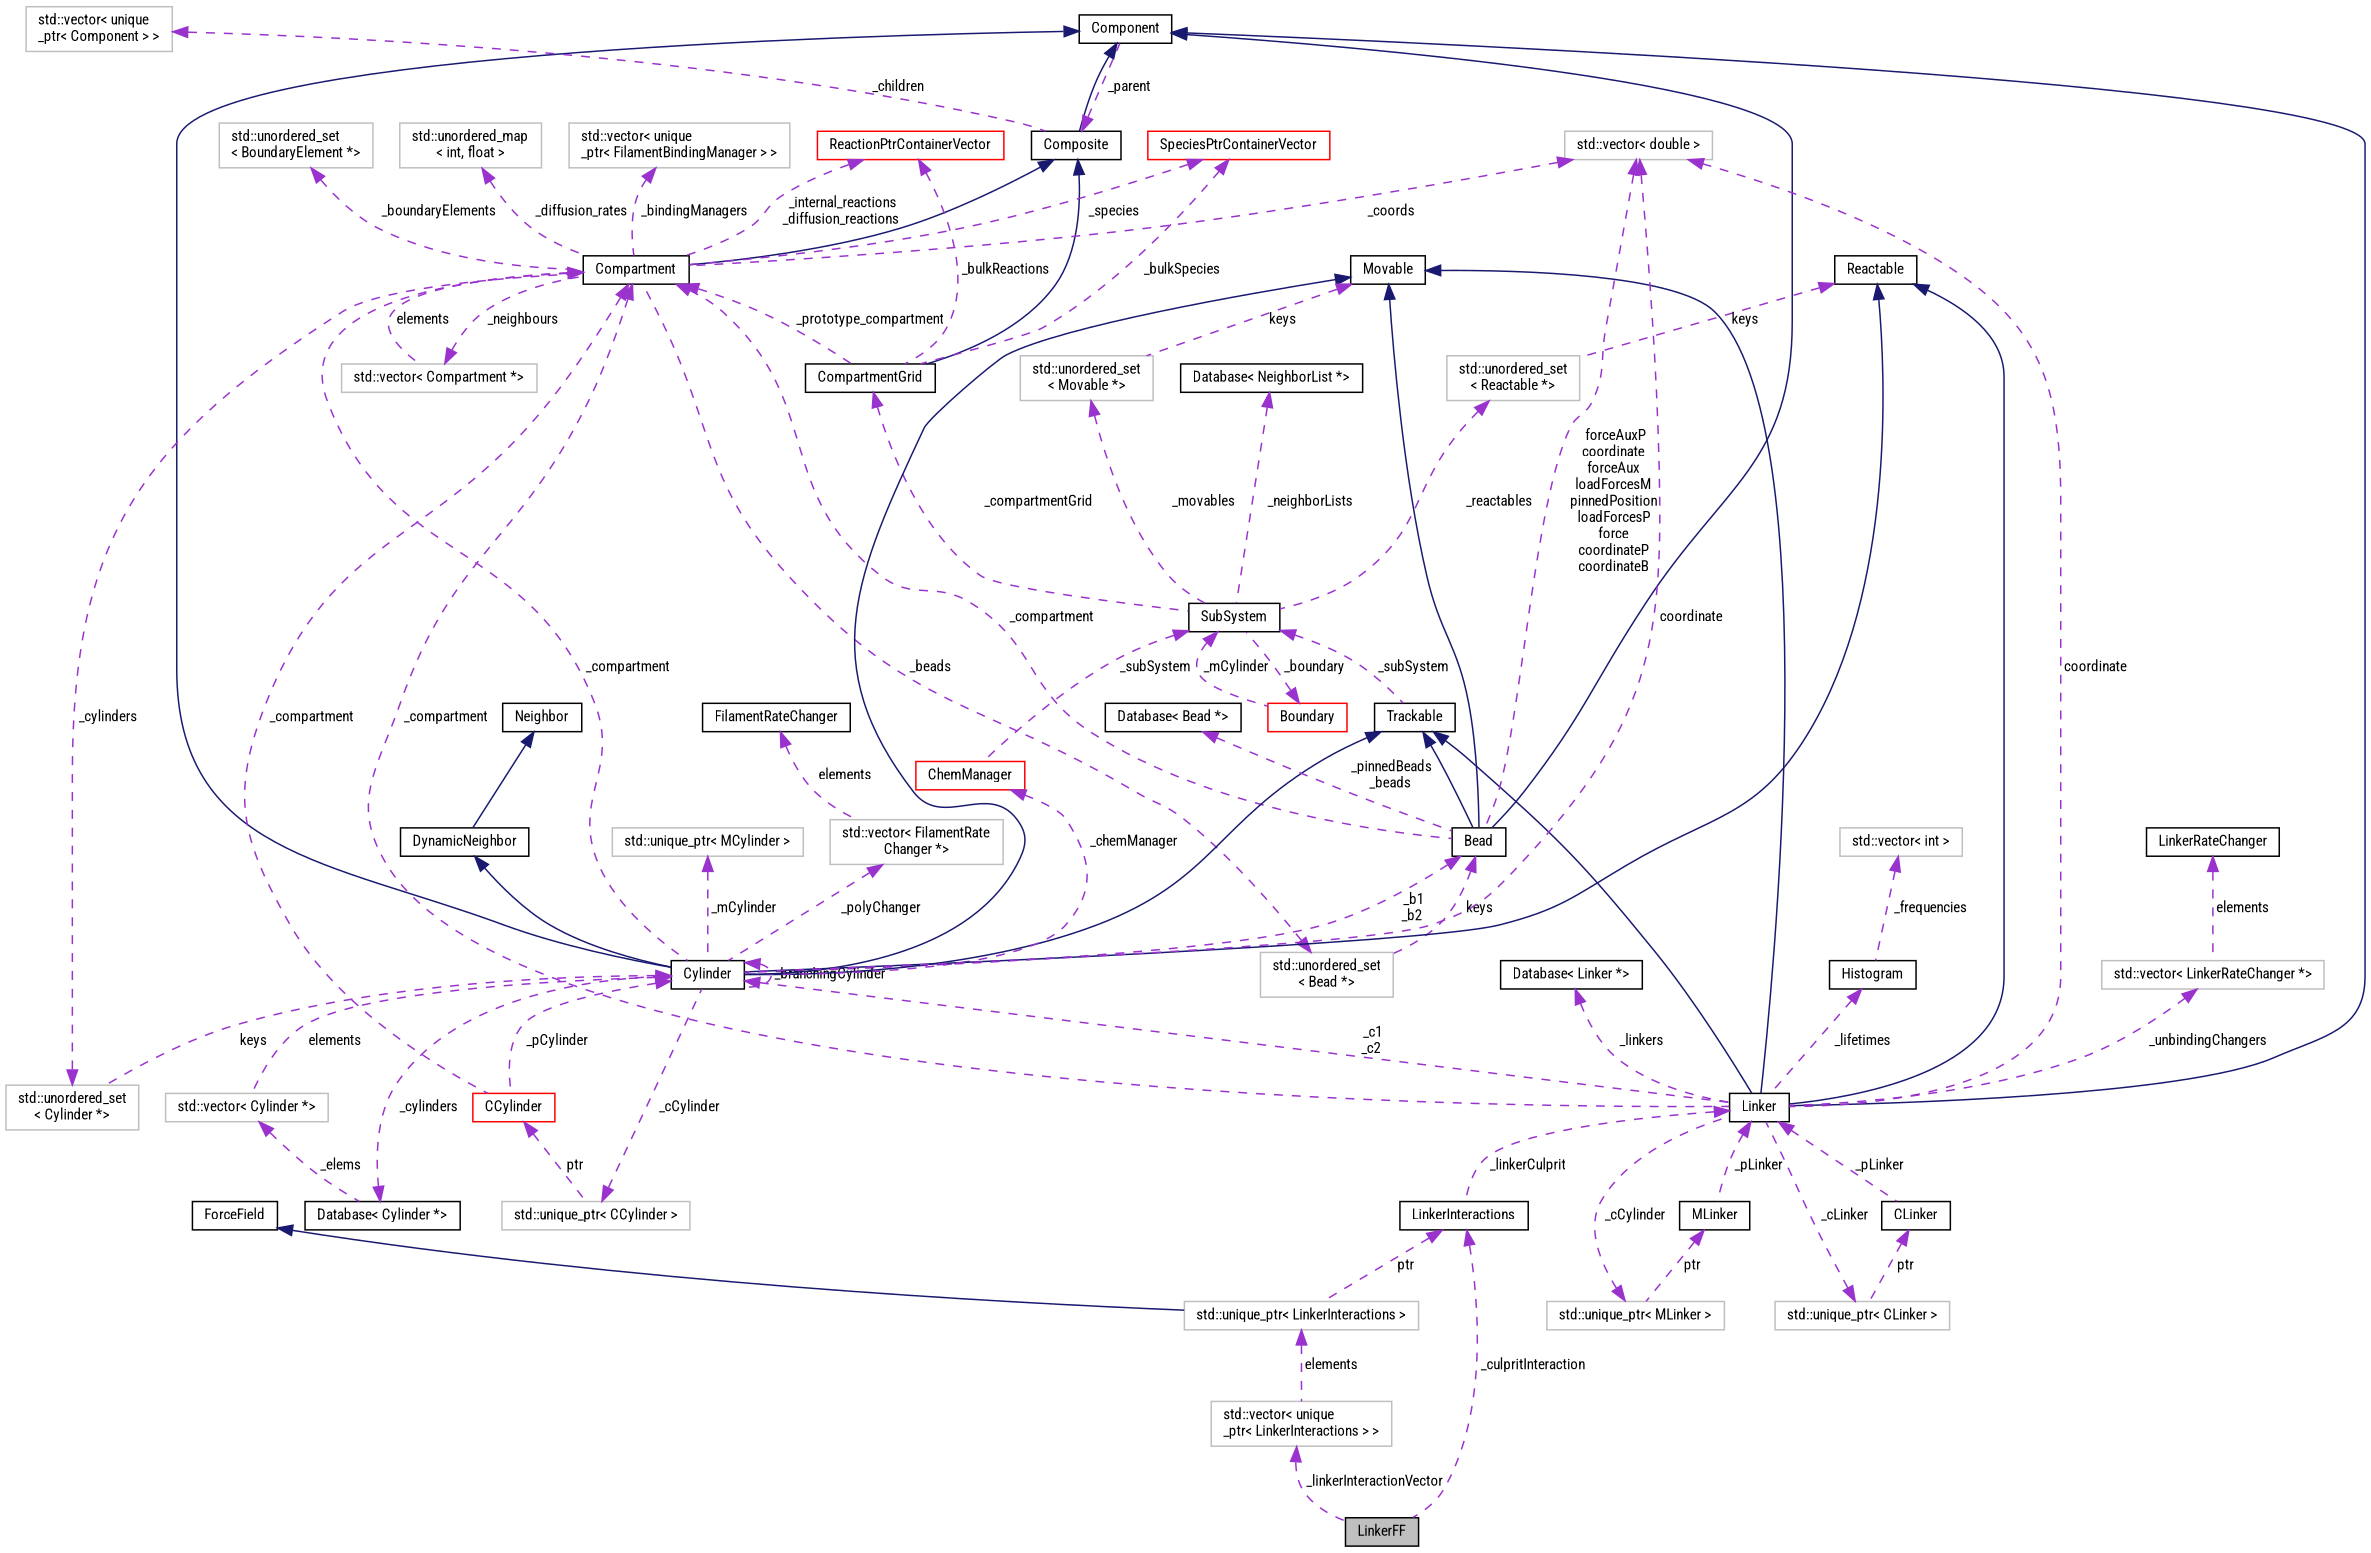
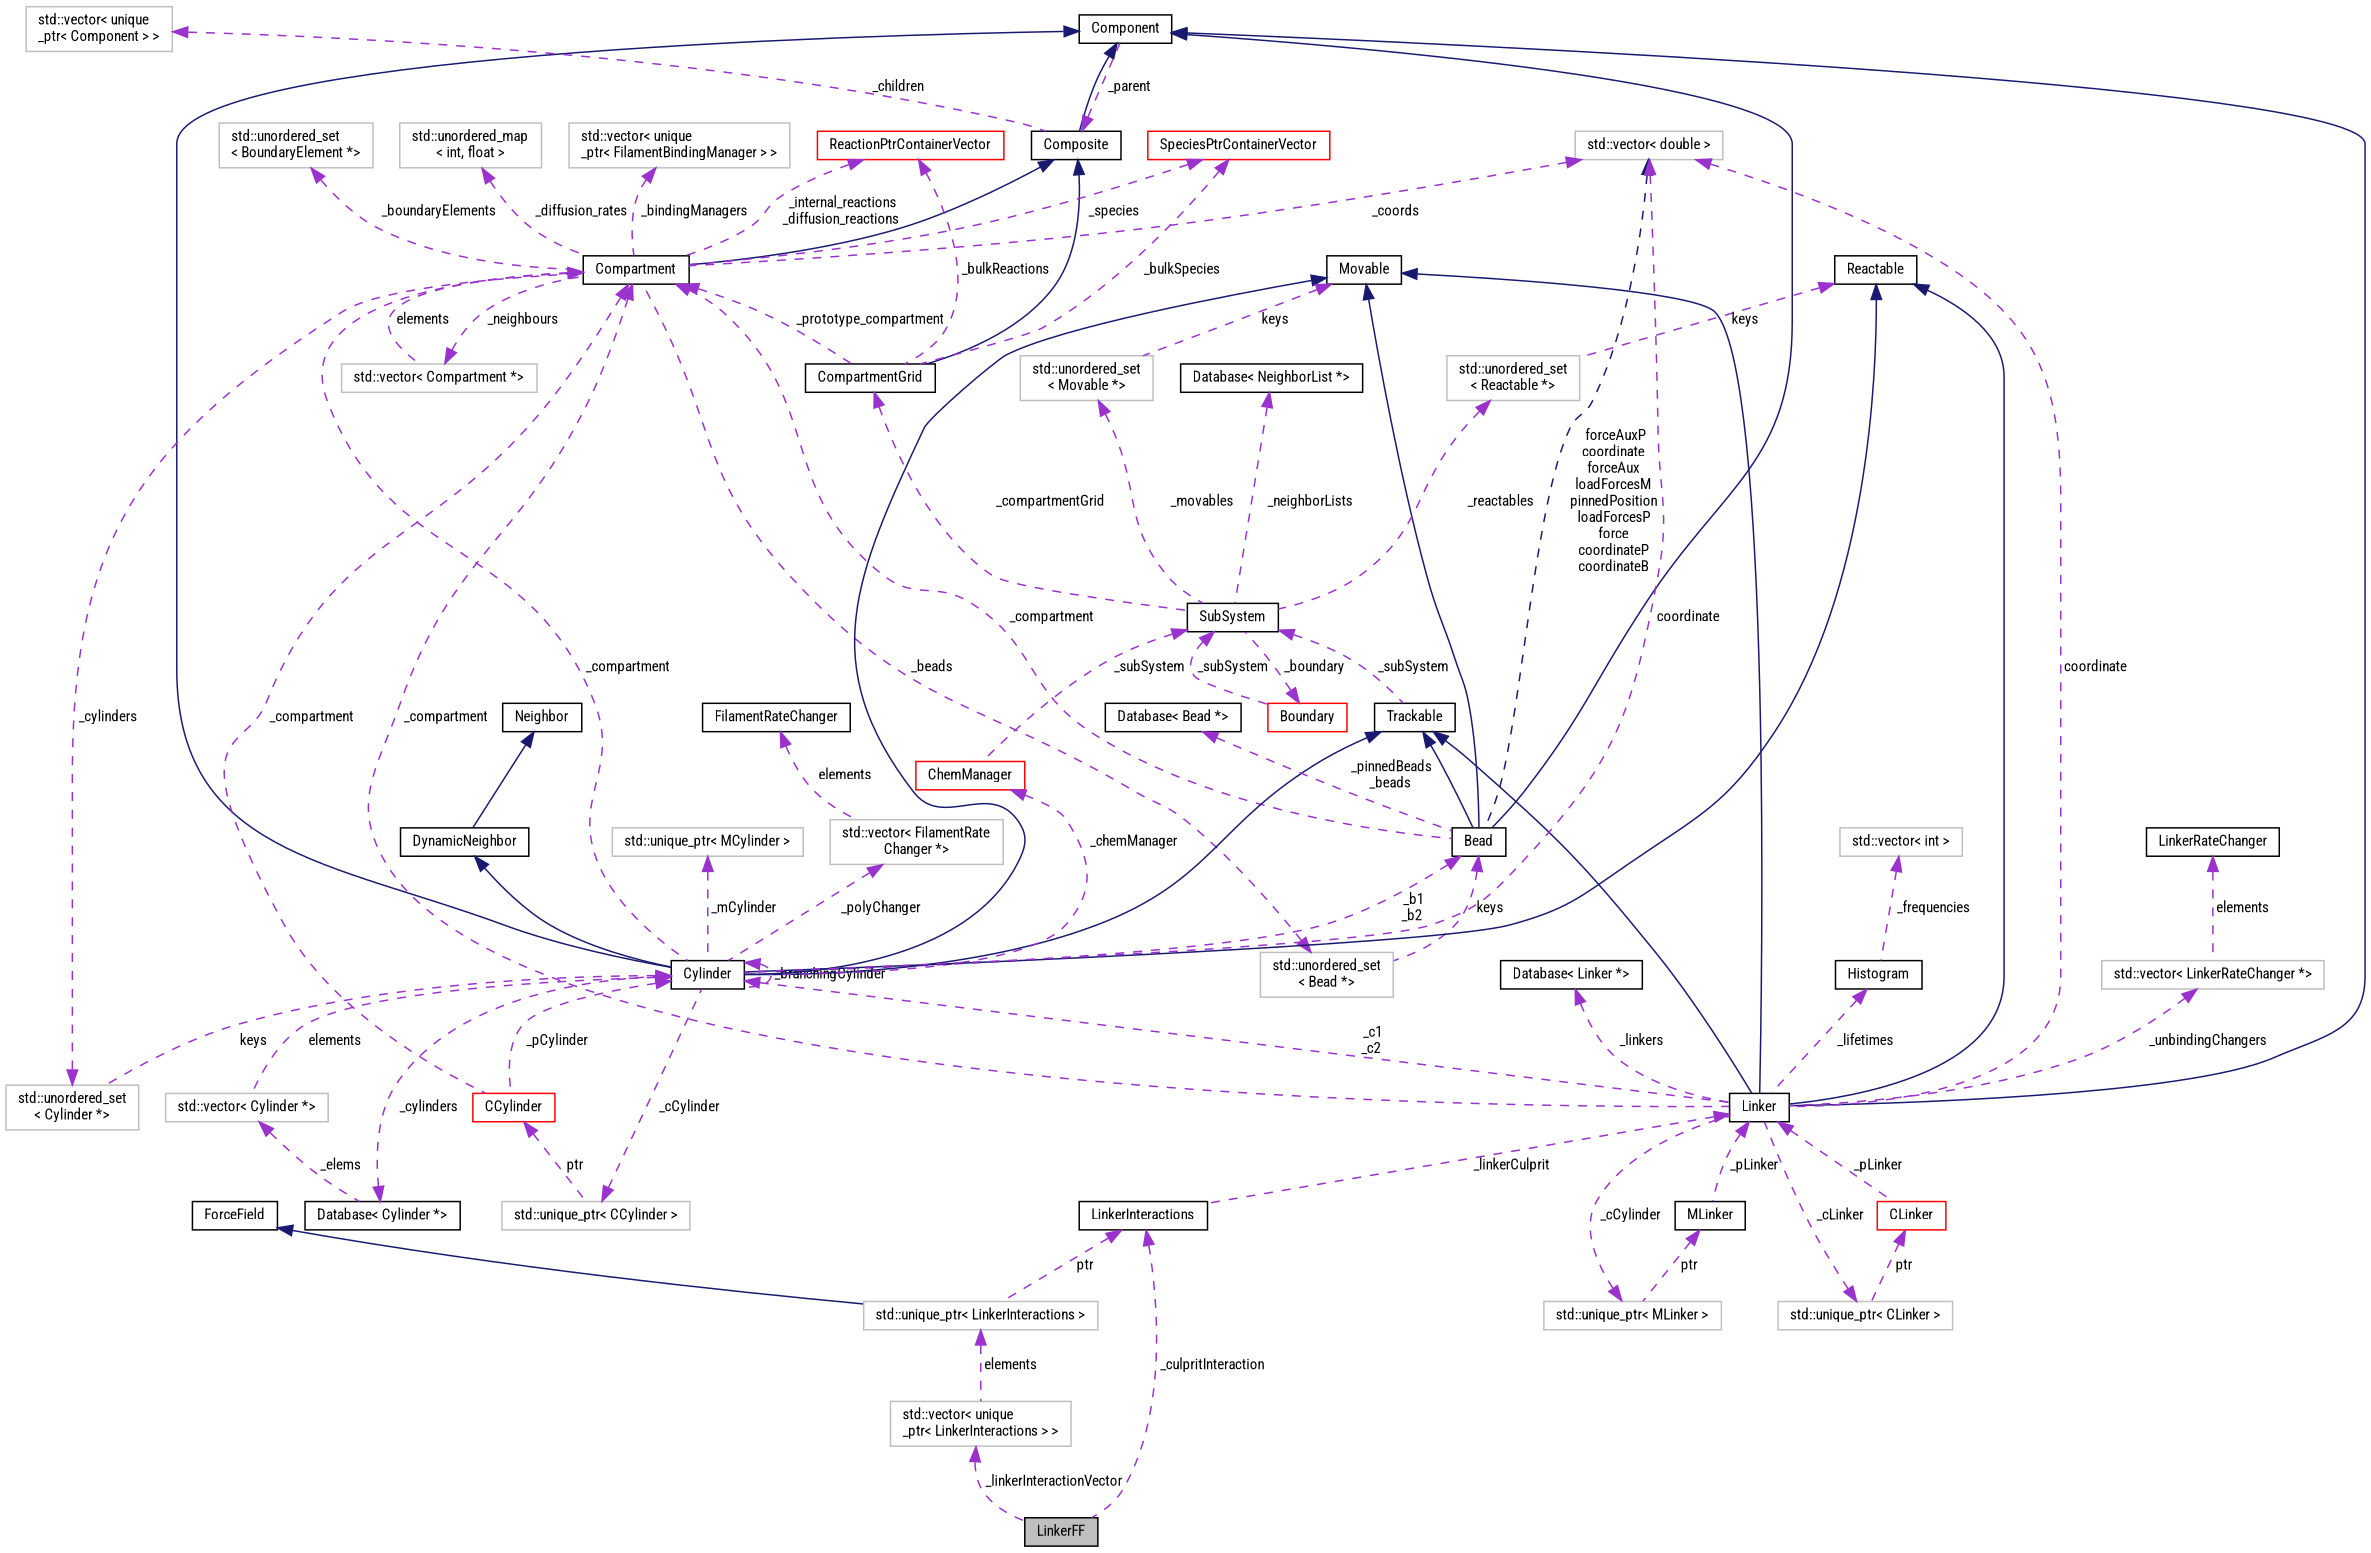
  digraph {
    fontname="Roboto Condensed"
    node [color=black fillcolor=white fontname="Roboto Condensed" fontsize=10 shape=record style=filled]
    edge [color=darkorchid3 dir=back fontname="Roboto Condensed" fontsize=10 labelfontname=Helvetica labelfontsize=10 style=dashed]
    n1 [fillcolor=grey75 fontcolor=black height=0.2 label=LinkerFF width=0.4]
    n2 [height=0.2 label=ForceField width=0.4]
    n3 [color=grey75 height=0.2 label="std::unique_ptr\< LinkerInteractions \>" width=0.4]
    n4 [color=grey75 height=0.2 label="std::vector\< unique\l_ptr\< LinkerInteractions \> \>" width=0.4]
    n5 [height=0.2 label=LinkerInteractions width=0.4]
    n6 [height=0.2 label=Linker width=0.4]
    n7 [height=0.2 label=MLinker width=0.4]
-   n8 [height=0.2 label=CLinker width=0.4]
+   n8 [color=red height=0.2 label=CLinker width=0.4]
    n9 [color=grey75 height=0.2 label="std::unique_ptr\< MLinker \>" width=0.4]
    n10 [color=grey75 height=0.2 label="std::unique_ptr\< CLinker \>" width=0.4]
    n11 [height=0.2 label=Component width=0.4]
    n12 [height=0.2 label=Composite width=0.4]
    n13 [height=0.2 label=Bead width=0.4]
    n14 [height=0.2 label=Cylinder width=0.4]
    n15 [height=0.2 label=CompartmentGrid width=0.4]
    n16 [height=0.2 label=Compartment width=0.4]
    n17 [color=grey75 height=0.2 label="std::unordered_set\l\< Bead *\>" width=0.4]
    n18 [color=red height=0.2 label=CCylinder width=0.4]
    n19 [color=grey75 height=0.2 label="std::unordered_set\l\< Cylinder *\>" width=0.4]
    n20 [color=grey75 height=0.2 label="std::vector\< Cylinder *\>" width=0.4]
    n21 [height=0.2 label=SubSystem width=0.4]
    n22 [color=grey75 height=0.2 label="std::vector\< Compartment *\>" width=0.4]
    n23 [color=grey75 height=0.2 label="std::vector\< unique\l_ptr\< Component \> \>" width=0.4]
    n24 [height=0.2 label=Trackable width=0.4]
    n25 [color=red height=0.2 label=Boundary width=0.4]
    n26 [color=red height=0.2 label=ChemManager width=0.4]
    n27 [color=grey75 height=0.2 label="std::unordered_set\l\< Movable *\>" width=0.4]
    n28 [height=0.2 label=Movable width=0.4]
    n29 [color=grey75 height=0.2 label="std::unordered_set\l\< Reactable *\>" width=0.4]
    n30 [height=0.2 label=Reactable width=0.4]
    n31 [color=grey75 height=0.2 label="std::unique_ptr\< CCylinder \>" width=0.4]
    n32 [height=0.2 label="Database\< Bead *\>" width=0.4]
    n33 [color=grey75 height=0.2 label="std::vector\< double \>" width=0.4]
    n34 [height=0.2 label="Database\< Cylinder *\>" width=0.4]
    n35 [height=0.2 label=DynamicNeighbor width=0.4]
    n36 [height=0.2 label=Neighbor width=0.4]
    n37 [color=grey75 height=0.2 label="std::vector\< FilamentRate\lChanger *\>" width=0.4]
    n38 [height=0.2 label=FilamentRateChanger width=0.4]
    n39 [color=grey75 height=0.2 label="std::unique_ptr\< MCylinder \>" width=0.4]
    n40 [color=grey75 height=0.2 label="std::unordered_set\l\< BoundaryElement *\>" width=0.4]
    n41 [color=red height=0.2 label=ReactionPtrContainerVector width=0.4]
    n42 [color=grey75 height=0.2 label="std::unordered_map\l\< int, float \>" width=0.4]
    n43 [color=grey75 height=0.2 label="std::vector\< unique\l_ptr\< FilamentBindingManager \> \>" width=0.4]
    n44 [color=red height=0.2 label=SpeciesPtrContainerVector width=0.4]
    n45 [height=0.2 label="Database\< NeighborList *\>" width=0.4]
    n46 [height=0.2 label=Histogram width=0.4]
    n47 [color=grey75 height=0.2 label="std::vector\< int \>" width=0.4]
    n48 [height=0.2 label="Database\< Linker *\>" width=0.4]
    n49 [color=grey75 height=0.2 label="std::vector\< LinkerRateChanger *\>" width=0.4]
    n50 [height=0.2 label=LinkerRateChanger width=0.4]
    n2 -> n3 [color=midnightblue style=solid]
    n3 -> n4 [label=" elements"]
    n4 -> n1 [label=" _linkerInteractionVector"]
    n5 -> n1 [label=" _culpritInteraction"]
    n5 -> n3 [label=" ptr"]
    n6 -> n5 [label=" _linkerCulprit"]
    n6 -> n7 [label=" _pLinker"]
    n6 -> n8 [label=" _pLinker"]
    n7 -> n9 [label=" ptr"]
    n8 -> n10 [label=" ptr"]
    n9 -> n6 [label=" _cCylinder"]
    n10 -> n6 [label=" _cLinker"]
    n11 -> n6 [color=midnightblue style=solid]
    n11 -> n12 [color=midnightblue style=solid]
    n11 -> n13 [color=midnightblue style=solid]
    n11 -> n14 [color=midnightblue style=solid]
    n12 -> n11 [label=" _parent"]
    n12 -> n15 [color=midnightblue style=solid]
    n12 -> n16 [color=midnightblue style=solid]
    n13 -> n14 [label=" _b1\n_b2"]
    n13 -> n17 [label=" keys"]
    n14 -> n6 [label=" _c1\n_c2"]
    n14 -> n14 [label=" _branchingCylinder"]
    n14 -> n18 [label=" _pCylinder"]
    n14 -> n19 [label=" keys"]
    n14 -> n20 [label=" elements"]
    n15 -> n21 [label=" _compartmentGrid"]
    n16 -> n6 [label=" _compartment"]
    n16 -> n13 [label=" _compartment"]
    n16 -> n14 [label=" _compartment"]
    n16 -> n15 [label=" _prototype_compartment"]
    n16 -> n18 [label=" _compartment"]
    n16 -> n22 [label=" elements"]
    n17 -> n16 [label=" _beads"]
    n18 -> n31 [label=" ptr"]
    n19 -> n16 [label=" _cylinders"]
    n20 -> n34 [label=" _elems"]
    n21 -> n24 [label=" _subSystem"]
-   n21 -> n25 [label=" _mCylinder"]
+   n21 -> n25 [label=" _subSystem"]
    n21 -> n26 [label=" _subSystem"]
    n22 -> n16 [label=" _neighbours"]
    n23 -> n12 [label=" _children"]
    n24 -> n6 [color=midnightblue style=solid]
    n24 -> n13 [color=midnightblue style=solid]
    n24 -> n14 [color=midnightblue style=solid]
    n25 -> n21 [label=" _boundary"]
    n26 -> n14 [label=" _chemManager"]
    n27 -> n21 [label=" _movables"]
    n28 -> n6 [color=midnightblue style=solid]
    n28 -> n13 [color=midnightblue style=solid]
    n28 -> n14 [color=midnightblue style=solid]
    n28 -> n27 [label=" keys"]
    n29 -> n21 [label=" _reactables"]
    n30 -> n6 [color=midnightblue style=solid]
    n30 -> n14 [color=midnightblue style=solid]
    n30 -> n29 [label=" keys"]
    n31 -> n14 [label=" _cCylinder"]
    n32 -> n13 [label=" _pinnedBeads\n_beads"]
    n33 -> n6 [label=" coordinate"]
-   n33 -> n13 [label=" forceAuxP\ncoordinate\nforceAux\nloadForcesM\npinnedPosition\nloadForcesP\nforce\ncoordinateP\ncoordinateB"]
+   n33 -> n13 [color=midnightblue label=" forceAuxP\ncoordinate\nforceAux\nloadForcesM\npinnedPosition\nloadForcesP\nforce\ncoordinateP\ncoordinateB"]
    n33 -> n14 [label=" coordinate"]
    n33 -> n16 [label=" _coords"]
    n34 -> n14 [label=" _cylinders"]
    n35 -> n14 [color=midnightblue style=solid]
    n36 -> n35 [color=midnightblue style=solid]
    n37 -> n14 [label=" _polyChanger"]
    n38 -> n37 [label=" elements"]
    n39 -> n14 [label=" _mCylinder"]
    n40 -> n16 [label=" _boundaryElements"]
    n41 -> n15 [label=" _bulkReactions"]
    n41 -> n16 [label=" _internal_reactions\n_diffusion_reactions"]
    n42 -> n16 [label=" _diffusion_rates"]
    n43 -> n16 [label=" _bindingManagers"]
    n44 -> n15 [label=" _bulkSpecies"]
    n44 -> n16 [label=" _species"]
    n45 -> n21 [label=" _neighborLists"]
    n46 -> n6 [label=" _lifetimes"]
    n47 -> n46 [label=" _frequencies"]
    n48 -> n6 [label=" _linkers"]
    n49 -> n6 [label=" _unbindingChangers"]
    n50 -> n49 [label=" elements"]
  }
